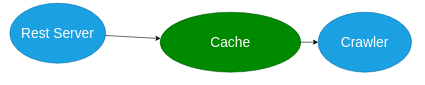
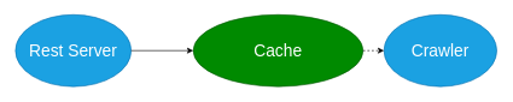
  <mxCell id="0" />
  <mxCell id="1" parent="0" />
  <mxCell id="2" value="&lt;font style=&quot;font-size: 23px&quot;&gt;Cache &lt;br&gt;&lt;/font&gt;" style="ellipse;whiteSpace=wrap;html=1;fillColor=#008a00;fontColor=#ffffff;strokeColor=#005700;" vertex="1" parent="1"><mxGeometry x="266" y="20" width="235" height="100" as="geometry" /></mxCell>
- <mxCell id="3" value="Rest Server" style="ellipse;whiteSpace=wrap;html=1;fontSize=23;fillColor=#1ba1e2;fontColor=#ffffff;strokeColor=#006EAF;" vertex="1" parent="1"><mxGeometry x="15" y="5" width="160" height="100" as="geometry" /></mxCell>
+ <mxCell id="3" value="Rest Server" style="ellipse;whiteSpace=wrap;html=1;fontSize=23;fillColor=#1ba1e2;fontColor=#ffffff;strokeColor=#006EAF;" vertex="1" parent="1"><mxGeometry x="20" y="20" width="160" height="100" as="geometry" /></mxCell>
  <mxCell id="4" value="" style="endArrow=classic;html=1;rounded=0;fontSize=23;" edge="1" parent="1" source="3" target="2"><mxGeometry width="50" height="50" relative="1" as="geometry"><mxPoint x="200" y="190" as="sourcePoint" /><mxPoint x="250" y="140" as="targetPoint" /></mxGeometry></mxCell>
  <mxCell id="5" value="&lt;font style=&quot;font-size: 23px&quot;&gt;Crawler&lt;/font&gt;" style="ellipse;whiteSpace=wrap;html=1;fillColor=#1ba1e2;fontColor=#ffffff;strokeColor=#006EAF;" vertex="1" parent="1"><mxGeometry x="530" y="20" width="156" height="100" as="geometry" /></mxCell>
- <mxCell id="6" value="" style="endArrow=classic;html=1;rounded=0;fontSize=23;" edge="1" parent="1" source="2" target="5"><mxGeometry width="50" height="50" relative="1" as="geometry"><mxPoint x="190" y="80" as="sourcePoint" /><mxPoint x="276" y="80" as="targetPoint" /></mxGeometry></mxCell>
+ <mxCell id="6" value="" style="endArrow=classic;html=1;rounded=0;fontSize=23;dashed=1;" edge="1" parent="1" source="2" target="5"><mxGeometry width="50" height="50" relative="1" as="geometry"><mxPoint x="190" y="80" as="sourcePoint" /><mxPoint x="276" y="80" as="targetPoint" /></mxGeometry></mxCell>
